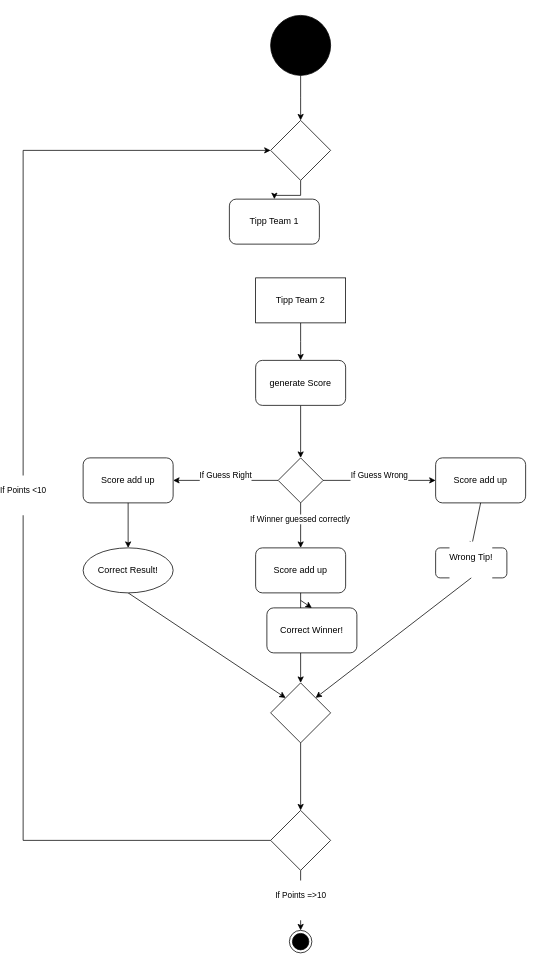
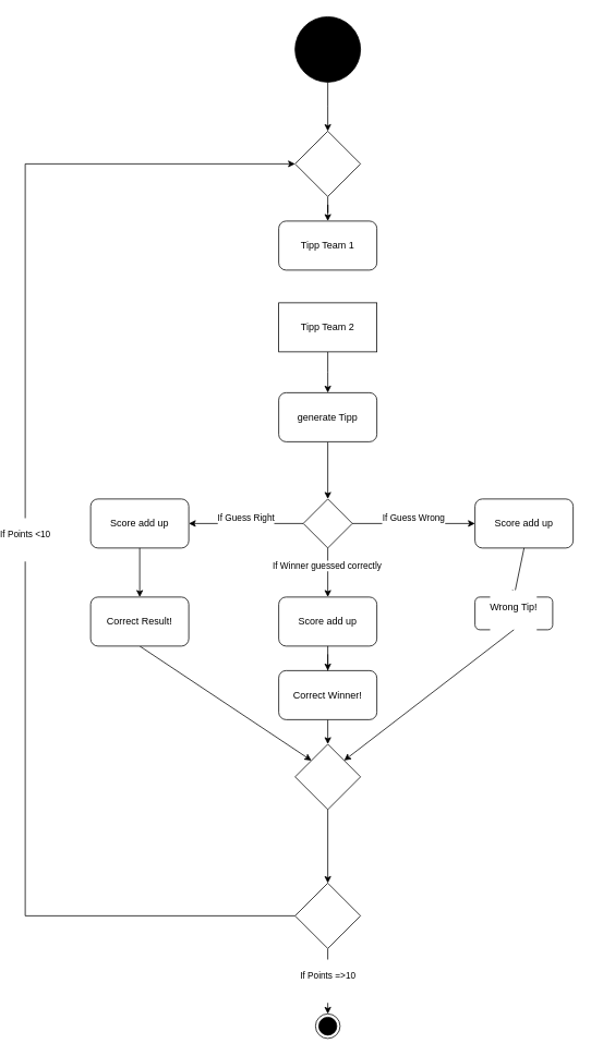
  <mxCell id="0" />
  <mxCell id="1" parent="0" />
  <mxCell id="2" style="edgeStyle=orthogonalEdgeStyle;rounded=0;orthogonalLoop=1;jettySize=auto;html=1;entryX=0.5;entryY=0;entryDx=0;entryDy=0;fontColor=#FFFFFF;" edge="1" parent="1" source="3"><mxGeometry relative="1" as="geometry"><mxPoint x="390" y="160" as="targetPoint" /></mxGeometry></mxCell>
  <mxCell id="3" value="" style="ellipse;whiteSpace=wrap;html=1;aspect=fixed;strokeColor=#000000;fillColor=#000000;" vertex="1" parent="1"><mxGeometry x="350" y="20" width="80" height="80" as="geometry" /></mxCell>
- <mxCell id="4" value="&lt;div&gt;Tipp Team 1&lt;/div&gt;" style="rounded=1;whiteSpace=wrap;html=1;labelBackgroundColor=#FFFFFF;fontColor=#000000;strokeColor=#000000;fillColor=#FFFFFF;" vertex="1" parent="1"><mxGeometry x="295" y="265" width="120" height="60" as="geometry" /></mxCell>
+ <mxCell id="4" value="&lt;div&gt;Tipp Team 1&lt;/div&gt;" style="rounded=1;whiteSpace=wrap;html=1;labelBackgroundColor=#FFFFFF;fontColor=#000000;strokeColor=#000000;fillColor=#FFFFFF;" vertex="1" parent="1"><mxGeometry x="330" y="270" width="120" height="60" as="geometry" /></mxCell>
  <mxCell id="5" value="" style="edgeStyle=orthogonalEdgeStyle;rounded=0;orthogonalLoop=1;jettySize=auto;html=1;fontColor=#000000;" edge="1" parent="1" source="6"><mxGeometry relative="1" as="geometry"><mxPoint x="390" y="480" as="targetPoint" /></mxGeometry></mxCell>
  <mxCell id="6" value="Tipp Team 2" style="whiteSpace=wrap;html=1;labelBackgroundColor=#FFFFFF;fontColor=#000000;strokeColor=#000000;fillColor=#FFFFFF;rounded=0;" vertex="1" parent="1"><mxGeometry x="330" y="370" width="120" height="60" as="geometry" /></mxCell>
  <mxCell id="7" style="edgeStyle=orthogonalEdgeStyle;rounded=0;orthogonalLoop=1;jettySize=auto;html=1;entryX=0.5;entryY=0;entryDx=0;entryDy=0;fontColor=#000000;" edge="1" parent="1" source="8" target="21"><mxGeometry relative="1" as="geometry" /></mxCell>
- <mxCell id="8" value="generate Score" style="rounded=1;whiteSpace=wrap;html=1;labelBackgroundColor=#FFFFFF;fontColor=#000000;strokeColor=#000000;fillColor=#FFFFFF;" vertex="1" parent="1"><mxGeometry x="330" y="480" width="120" height="60" as="geometry" /></mxCell>
+ <mxCell id="8" value="generate Tipp" style="rounded=1;whiteSpace=wrap;html=1;labelBackgroundColor=#FFFFFF;fontColor=#000000;strokeColor=#000000;fillColor=#FFFFFF;" vertex="1" parent="1"><mxGeometry x="330" y="480" width="120" height="60" as="geometry" /></mxCell>
  <mxCell id="9" value="&#10;If Guess Right&#10;&#10;" style="endArrow=classic;html=1;rounded=0;fontColor=#000000;exitX=0;exitY=0.5;exitDx=0;exitDy=0;entryX=1;entryY=0.5;entryDx=0;entryDy=0;" edge="1" parent="1" source="21" target="10"><mxGeometry width="50" height="50" relative="1" as="geometry"><mxPoint x="380" y="800" as="sourcePoint" /><mxPoint x="320" y="840" as="targetPoint" /></mxGeometry></mxCell>
  <mxCell id="10" value="Score add up" style="rounded=1;whiteSpace=wrap;html=1;labelBackgroundColor=#FFFFFF;fontColor=#000000;strokeColor=#000000;fillColor=#FFFFFF;" vertex="1" parent="1"><mxGeometry x="100" y="610" width="120" height="60" as="geometry" /></mxCell>
  <mxCell id="11" value="" style="endArrow=classic;html=1;rounded=0;fontColor=#000000;exitX=0.5;exitY=1;exitDx=0;exitDy=0;" edge="1" parent="1" source="21" target="13"><mxGeometry width="50" height="50" relative="1" as="geometry"><mxPoint x="410" y="800" as="sourcePoint" /><mxPoint x="450" y="840" as="targetPoint" /></mxGeometry></mxCell>
  <mxCell id="12" value="If Winner guessed correctly" style="edgeLabel;html=1;align=center;verticalAlign=middle;resizable=0;points=[];fontColor=#000000;" vertex="1" connectable="0" parent="11"><mxGeometry x="-0.339" y="-2" relative="1" as="geometry"><mxPoint y="1" as="offset" /></mxGeometry></mxCell>
  <mxCell id="13" value="Score add up" style="rounded=1;whiteSpace=wrap;html=1;labelBackgroundColor=#FFFFFF;fontColor=#000000;strokeColor=#000000;fillColor=#FFFFFF;" vertex="1" parent="1"><mxGeometry x="330" y="730" width="120" height="60" as="geometry" /></mxCell>
  <mxCell id="14" value="Score add up" style="rounded=1;whiteSpace=wrap;html=1;labelBackgroundColor=#FFFFFF;fontColor=#000000;strokeColor=#000000;fillColor=#FFFFFF;" vertex="1" parent="1"><mxGeometry x="570" y="610" width="120" height="60" as="geometry" /></mxCell>
  <mxCell id="15" value="&#10;If Guess Wrong&#10;&#10;" style="endArrow=classic;html=1;rounded=0;fontColor=#000000;exitX=1;exitY=0.5;exitDx=0;exitDy=0;entryX=0;entryY=0.5;entryDx=0;entryDy=0;" edge="1" parent="1" source="21" target="14"><mxGeometry width="50" height="50" relative="1" as="geometry"><mxPoint x="440" y="800" as="sourcePoint" /><mxPoint x="320" y="850" as="targetPoint" /></mxGeometry></mxCell>
  <mxCell id="16" value="" style="endArrow=classic;html=1;rounded=0;fontColor=#000000;exitX=0.5;exitY=1;exitDx=0;exitDy=0;entryX=0.5;entryY=0;entryDx=0;entryDy=0;" edge="1" parent="1" source="13" target="23"><mxGeometry width="50" height="50" relative="1" as="geometry"><mxPoint x="410" y="1000" as="sourcePoint" /><mxPoint x="390" y="880" as="targetPoint" /></mxGeometry></mxCell>
  <mxCell id="17" value="" style="endArrow=classic;html=1;rounded=0;fontColor=#000000;exitX=0.5;exitY=1;exitDx=0;exitDy=0;entryX=0;entryY=0;entryDx=0;entryDy=0;" edge="1" parent="1" source="28" target="23"><mxGeometry width="50" height="50" relative="1" as="geometry"><mxPoint x="310" y="1000" as="sourcePoint" /><mxPoint x="340" y="860" as="targetPoint" /></mxGeometry></mxCell>
  <mxCell id="18" value="" style="endArrow=classic;html=1;rounded=0;fontColor=#000000;exitX=0.5;exitY=1;exitDx=0;exitDy=0;entryX=0.5;entryY=0;entryDx=0;entryDy=0;" edge="1" parent="1" source="14" target="26"><mxGeometry width="50" height="50" relative="1" as="geometry"><mxPoint x="480" y="1000" as="sourcePoint" /><mxPoint x="400" y="880" as="targetPoint" /></mxGeometry></mxCell>
  <mxCell id="19" value="&#10;If Points =&amp;gt;10&#10;&#10;" style="edgeStyle=orthogonalEdgeStyle;rounded=0;orthogonalLoop=1;jettySize=auto;html=1;entryX=0.5;entryY=0;entryDx=0;entryDy=0;fontColor=#000000;" edge="1" parent="1"><mxGeometry relative="1" as="geometry"><mxPoint x="390" y="1160" as="sourcePoint" /><mxPoint x="390" y="1240" as="targetPoint" /></mxGeometry></mxCell>
  <mxCell id="20" value="&#10;If Points &amp;lt;10&#10;&#10;" style="edgeStyle=orthogonalEdgeStyle;rounded=0;orthogonalLoop=1;jettySize=auto;html=1;entryX=0;entryY=0.5;entryDx=0;entryDy=0;fontColor=#000000;exitX=0;exitY=0.5;exitDx=0;exitDy=0;" edge="1" parent="1" source="24" target="33"><mxGeometry relative="1" as="geometry"><mxPoint x="90" y="1100" as="sourcePoint" /><Array as="points"><mxPoint x="20" y="1120" /><mxPoint x="20" y="200" /></Array></mxGeometry></mxCell>
  <mxCell id="21" value="" style="rhombus;whiteSpace=wrap;html=1;labelBackgroundColor=#FFFFFF;fontColor=#000000;strokeColor=#000000;fillColor=#FFFFFF;" vertex="1" parent="1"><mxGeometry x="360" y="610" width="60" height="60" as="geometry" /></mxCell>
  <mxCell id="22" style="edgeStyle=orthogonalEdgeStyle;rounded=0;orthogonalLoop=1;jettySize=auto;html=1;entryX=0.5;entryY=0;entryDx=0;entryDy=0;fontColor=#000000;" edge="1" parent="1" source="23" target="24"><mxGeometry relative="1" as="geometry"><mxPoint x="390" y="960" as="targetPoint" /></mxGeometry></mxCell>
  <mxCell id="23" value="" style="rhombus;whiteSpace=wrap;html=1;labelBackgroundColor=#FFFFFF;fontColor=#000000;strokeColor=#000000;fillColor=#FFFFFF;" vertex="1" parent="1"><mxGeometry x="350" y="910" width="80" height="80" as="geometry" /></mxCell>
  <mxCell id="24" value="" style="rhombus;whiteSpace=wrap;html=1;labelBackgroundColor=#FFFFFF;fontColor=#000000;strokeColor=#000000;fillColor=#FFFFFF;" vertex="1" parent="1"><mxGeometry x="350" y="1080" width="80" height="80" as="geometry" /></mxCell>
  <mxCell id="25" value="" style="ellipse;html=1;shape=endState;fillColor=#000000;strokeColor=#000000;labelBackgroundColor=#FFFFFF;fontColor=#000000;" vertex="1" parent="1"><mxGeometry x="375" y="1240" width="30" height="30" as="geometry" /></mxCell>
  <mxCell id="26" value="&#10;Wrong Tip!&#10;&#10;" style="rounded=1;whiteSpace=wrap;html=1;labelBackgroundColor=#FFFFFF;fontColor=#000000;strokeColor=#000000;fillColor=#FFFFFF;" vertex="1" parent="1"><mxGeometry x="570" y="730" width="95" height="40" as="geometry" /></mxCell>
  <mxCell id="27" value="" style="endArrow=classic;html=1;rounded=0;fontColor=#000000;exitX=0.5;exitY=1;exitDx=0;exitDy=0;entryX=0.5;entryY=0;entryDx=0;entryDy=0;" edge="1" parent="1" target="28"><mxGeometry width="50" height="50" relative="1" as="geometry"><mxPoint x="160" y="670" as="sourcePoint" /><mxPoint x="-70" y="880" as="targetPoint" /></mxGeometry></mxCell>
- <mxCell id="28" value="Correct Result!" style="ellipse;whiteSpace=wrap;html=1;labelBackgroundColor=#FFFFFF;fontColor=#000000;strokeColor=#000000;fillColor=#FFFFFF;" vertex="1" parent="1"><mxGeometry x="100" y="730" width="120" height="60" as="geometry" /></mxCell>
+ <mxCell id="28" value="Correct Result!" style="rounded=1;whiteSpace=wrap;html=1;labelBackgroundColor=#FFFFFF;fontColor=#000000;strokeColor=#000000;fillColor=#FFFFFF;" vertex="1" parent="1"><mxGeometry x="100" y="730" width="120" height="60" as="geometry" /></mxCell>
  <mxCell id="29" value="" style="endArrow=classic;html=1;rounded=0;fontColor=#000000;exitX=0.5;exitY=1;exitDx=0;exitDy=0;entryX=1;entryY=0;entryDx=0;entryDy=0;" edge="1" parent="1" source="26" target="23"><mxGeometry width="50" height="50" relative="1" as="geometry"><mxPoint x="190" y="800" as="sourcePoint" /><mxPoint x="372" y="878" as="targetPoint" /></mxGeometry></mxCell>
  <mxCell id="30" value="" style="endArrow=classic;html=1;rounded=0;fontColor=#000000;exitX=0.5;exitY=1;exitDx=0;exitDy=0;entryX=0.5;entryY=0;entryDx=0;entryDy=0;" edge="1" parent="1" target="31"><mxGeometry width="50" height="50" relative="1" as="geometry"><mxPoint x="390" y="800" as="sourcePoint" /><mxPoint x="160" y="1010" as="targetPoint" /></mxGeometry></mxCell>
- <mxCell id="31" value="Correct Winner!" style="rounded=1;whiteSpace=wrap;html=1;labelBackgroundColor=#FFFFFF;fontColor=#000000;strokeColor=#000000;fillColor=#FFFFFF;" vertex="1" parent="1"><mxGeometry x="345" y="810" width="120" height="60" as="geometry" /></mxCell>
+ <mxCell id="31" value="Correct Winner!" style="rounded=1;whiteSpace=wrap;html=1;labelBackgroundColor=#FFFFFF;fontColor=#000000;strokeColor=#000000;fillColor=#FFFFFF;" vertex="1" parent="1"><mxGeometry x="330" y="820" width="120" height="60" as="geometry" /></mxCell>
  <mxCell id="32" style="edgeStyle=orthogonalEdgeStyle;rounded=0;orthogonalLoop=1;jettySize=auto;html=1;entryX=0.5;entryY=0;entryDx=0;entryDy=0;fontColor=#000000;" edge="1" parent="1" source="33" target="4"><mxGeometry relative="1" as="geometry" /></mxCell>
  <mxCell id="33" value="" style="rhombus;whiteSpace=wrap;html=1;labelBackgroundColor=#FFFFFF;fontColor=#000000;strokeColor=#000000;fillColor=#FFFFFF;" vertex="1" parent="1"><mxGeometry x="350" y="160" width="80" height="80" as="geometry" /></mxCell>
